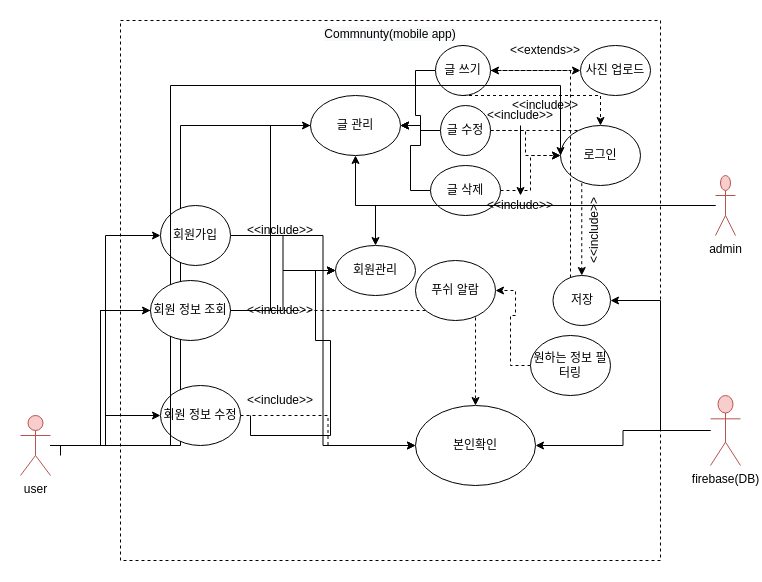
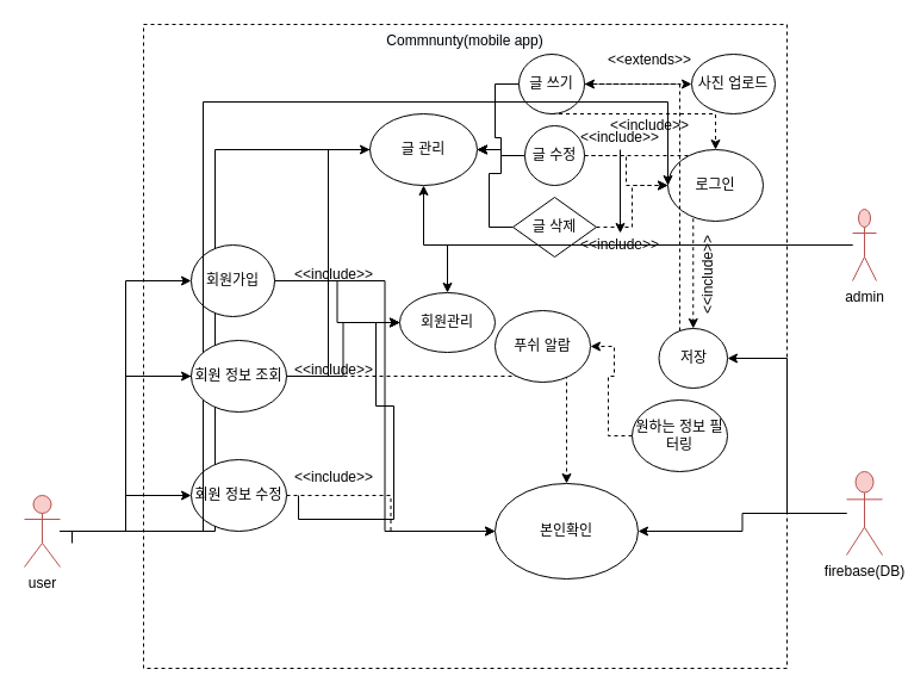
  <mxCell id="0" />
  <mxCell id="1" parent="0" />
  <mxCell id="2" value="&lt;span style=&quot;caret-color: rgb(0, 0, 0); color: rgb(0, 0, 0); font-family: Helvetica; font-size: 12px; font-style: normal; font-variant-caps: normal; font-weight: 400; letter-spacing: normal; text-indent: 0px; text-transform: none; word-spacing: 0px; -webkit-text-stroke-width: 0px; background-color: rgb(248, 249, 250); text-decoration: none; float: none; display: inline !important;&quot;&gt;Commnunty(mobile app)&lt;/span&gt;" style="whiteSpace=wrap;html=1;aspect=fixed;shadow=0;align=center;horizontal=1;verticalAlign=top;dashed=1;" parent="1" vertex="1"><mxGeometry x="120" y="20" width="540" height="540" as="geometry" /></mxCell>
  <mxCell id="3" value="" style="edgeStyle=orthogonalEdgeStyle;rounded=0;orthogonalLoop=1;jettySize=auto;html=1;entryX=0;entryY=0.5;entryDx=0;entryDy=0;" parent="1" source="7" target="47" edge="1"><mxGeometry relative="1" as="geometry" /></mxCell>
  <mxCell id="4" style="edgeStyle=orthogonalEdgeStyle;rounded=0;orthogonalLoop=1;jettySize=auto;html=1;entryX=0;entryY=0.5;entryDx=0;entryDy=0;" parent="1" source="7" target="29" edge="1"><mxGeometry relative="1" as="geometry" /></mxCell>
  <mxCell id="5" style="edgeStyle=orthogonalEdgeStyle;rounded=0;orthogonalLoop=1;jettySize=auto;html=1;entryX=0;entryY=0.5;entryDx=0;entryDy=0;" parent="1" source="7" target="51" edge="1"><mxGeometry relative="1" as="geometry" /></mxCell>
  <mxCell id="6" style="edgeStyle=orthogonalEdgeStyle;rounded=0;orthogonalLoop=1;jettySize=auto;html=1;entryX=0;entryY=0.5;entryDx=0;entryDy=0;" parent="1" source="7" target="25" edge="1"><mxGeometry relative="1" as="geometry" /></mxCell>
  <mxCell id="7" value="user" style="shape=umlActor;verticalLabelPosition=bottom;verticalAlign=top;html=1;outlineConnect=0;fillColor=#f8cecc;strokeColor=#b85450;shadow=0;horizontal=1;align=center;" parent="1" vertex="1"><mxGeometry x="20" y="415" width="30" height="60" as="geometry" /></mxCell>
  <mxCell id="8" style="edgeStyle=orthogonalEdgeStyle;rounded=0;orthogonalLoop=1;jettySize=auto;html=1;exitX=1;exitY=0.5;exitDx=0;exitDy=0;dashed=1;" parent="1" source="51" target="9" edge="1"><mxGeometry relative="1" as="geometry" /></mxCell>
  <mxCell id="9" value="본인확인" style="ellipse;whiteSpace=wrap;html=1;shadow=0;" parent="1" vertex="1"><mxGeometry x="415" y="405" width="120" height="80" as="geometry" /></mxCell>
  <mxCell id="10" style="edgeStyle=orthogonalEdgeStyle;rounded=0;orthogonalLoop=1;jettySize=auto;html=1;exitX=1;exitY=0.5;exitDx=0;exitDy=0;dashed=1;" parent="1" source="13" target="34" edge="1"><mxGeometry relative="1" as="geometry" /></mxCell>
  <mxCell id="11" style="edgeStyle=orthogonalEdgeStyle;rounded=0;orthogonalLoop=1;jettySize=auto;html=1;dashed=1;" parent="1" source="13" target="26" edge="1"><mxGeometry relative="1" as="geometry"><Array as="points"><mxPoint x="600" y="95" /></Array></mxGeometry></mxCell>
  <mxCell id="12" style="edgeStyle=orthogonalEdgeStyle;rounded=0;orthogonalLoop=1;jettySize=auto;html=1;exitX=0;exitY=0.5;exitDx=0;exitDy=0;entryX=1;entryY=0.5;entryDx=0;entryDy=0;" edge="1" parent="1" source="13" target="47"><mxGeometry relative="1" as="geometry" /></mxCell>
  <mxCell id="13" value="글 쓰기" style="ellipse;whiteSpace=wrap;html=1;shadow=0;" parent="1" vertex="1"><mxGeometry x="435" y="45" width="55" height="50" as="geometry" /></mxCell>
  <mxCell id="14" style="edgeStyle=orthogonalEdgeStyle;rounded=0;orthogonalLoop=1;jettySize=auto;html=1;dashed=1;" parent="1" source="17" target="26" edge="1"><mxGeometry relative="1" as="geometry" /></mxCell>
  <mxCell id="15" style="edgeStyle=orthogonalEdgeStyle;rounded=0;orthogonalLoop=1;jettySize=auto;html=1;" edge="1" parent="1" source="17" target="47"><mxGeometry relative="1" as="geometry" /></mxCell>
  <mxCell id="16" style="edgeStyle=orthogonalEdgeStyle;rounded=0;orthogonalLoop=1;jettySize=auto;html=1;exitX=1;exitY=0.5;exitDx=0;exitDy=0;dashed=1;" edge="1" parent="1" source="17" target="45"><mxGeometry relative="1" as="geometry" /></mxCell>
  <mxCell id="17" value="글 수정" style="ellipse;whiteSpace=wrap;html=1;shadow=0;" parent="1" vertex="1"><mxGeometry x="440" y="105" width="50" height="50" as="geometry" /></mxCell>
  <mxCell id="18" style="edgeStyle=orthogonalEdgeStyle;rounded=0;orthogonalLoop=1;jettySize=auto;html=1;dashed=1;" parent="1" source="20" target="26" edge="1"><mxGeometry relative="1" as="geometry" /></mxCell>
  <mxCell id="19" style="edgeStyle=orthogonalEdgeStyle;rounded=0;orthogonalLoop=1;jettySize=auto;html=1;entryX=1;entryY=0.5;entryDx=0;entryDy=0;" edge="1" parent="1" source="20" target="47"><mxGeometry relative="1" as="geometry" /></mxCell>
- <mxCell id="20" value="글 삭제" style="ellipse;whiteSpace=wrap;html=1;shadow=0;" parent="1" vertex="1"><mxGeometry x="430" y="165" width="70" height="50" as="geometry" /></mxCell>
+ <mxCell id="20" value="글 삭제" style="rhombus;whiteSpace=wrap;html=1;shadow=0;" parent="1" vertex="1"><mxGeometry x="430" y="165" width="70" height="50" as="geometry" /></mxCell>
  <mxCell id="21" style="edgeStyle=orthogonalEdgeStyle;rounded=0;orthogonalLoop=1;jettySize=auto;html=1;" parent="1" source="23" target="9" edge="1"><mxGeometry relative="1" as="geometry" /></mxCell>
  <mxCell id="22" style="edgeStyle=orthogonalEdgeStyle;rounded=0;orthogonalLoop=1;jettySize=auto;html=1;entryX=1;entryY=0.5;entryDx=0;entryDy=0;" edge="1" parent="1" source="23" target="45"><mxGeometry relative="1" as="geometry" /></mxCell>
  <mxCell id="23" value="firebase(DB)&lt;br&gt;" style="shape=umlActor;verticalLabelPosition=bottom;verticalAlign=top;html=1;outlineConnect=0;fillColor=#f8cecc;strokeColor=#b85450;shadow=0;horizontal=1;align=center;" parent="1" vertex="1"><mxGeometry x="710" y="395" width="30" height="70" as="geometry" /></mxCell>
  <mxCell id="24" style="edgeStyle=orthogonalEdgeStyle;rounded=0;orthogonalLoop=1;jettySize=auto;html=1;exitX=1;exitY=0.5;exitDx=0;exitDy=0;dashed=1;" parent="1" source="25" target="9" edge="1"><mxGeometry relative="1" as="geometry" /></mxCell>
  <mxCell id="25" value="회원 정보 수정" style="ellipse;whiteSpace=wrap;html=1;shadow=0;" parent="1" vertex="1"><mxGeometry x="160" y="385" width="80" height="60" as="geometry" /></mxCell>
  <mxCell id="26" value="로그인&lt;span style=&quot;caret-color: rgba(0, 0, 0, 0); color: rgba(0, 0, 0, 0); font-family: monospace; font-size: 0px; text-align: start;&quot;&gt;%3CmxGraphModel%3E%3Croot%3E%3CmxCell%20id%3D%220%22%2F%3E%3CmxCell%20id%3D%221%22%20parent%3D%220%22%2F%3E%3CmxCell%20id%3D%222%22%20value%3D%22%ED%9A%8C%EC%9B%90%20%EC%A0%95%EB%B3%B4%20%EC%A1%B0%ED%9A%8C%22%20style%3D%22ellipse%3BwhiteSpace%3Dwrap%3Bhtml%3D1%3Bshadow%3D0%3B%22%20vertex%3D%221%22%20parent%3D%221%22%3E%3CmxGeometry%20x%3D%22180%22%20y%3D%22320%22%20width%3D%2280%22%20height%3D%2260%22%20as%3D%22geometry%22%2F%3E%3C%2FmxCell%3E%3C%2Froot%3E%3C%2FmxGraphModel%3E&lt;/span&gt;&lt;span style=&quot;caret-color: rgba(0, 0, 0, 0); color: rgba(0, 0, 0, 0); font-family: monospace; font-size: 0px; text-align: start;&quot;&gt;%3CmxGraphModel%3E%3Croot%3E%3CmxCell%20id%3D%220%22%2F%3E%3CmxCell%20id%3D%221%22%20parent%3D%220%22%2F%3E%3CmxCell%20id%3D%222%22%20value%3D%22%ED%9A%8C%EC%9B%90%20%EC%A0%95%EB%B3%B4%20%EC%A1%B0%ED%9A%8C%22%20style%3D%22ellipse%3BwhiteSpace%3Dwrap%3Bhtml%3D1%3Bshadow%3D0%3B%22%20vertex%3D%221%22%20parent%3D%221%22%3E%3CmxGeometry%20x%3D%22180%22%20y%3D%22320%22%20width%3D%2280%22%20height%3D%2260%22%20as%3D%22geometry%22%2F%3E%3C%2FmxCell%3E%3C%2Froot%3E%3C%2FmxGraphModel%3E&lt;/span&gt;" style="ellipse;whiteSpace=wrap;html=1;shadow=0;" parent="1" vertex="1"><mxGeometry x="560" y="125" width="80" height="60" as="geometry" /></mxCell>
  <mxCell id="27" style="edgeStyle=orthogonalEdgeStyle;rounded=0;orthogonalLoop=1;jettySize=auto;html=1;exitX=1;exitY=0.5;exitDx=0;exitDy=0;entryX=0;entryY=0.5;entryDx=0;entryDy=0;dashed=0;" parent="1" source="29" target="9" edge="1"><mxGeometry relative="1" as="geometry" /></mxCell>
  <mxCell id="28" style="edgeStyle=orthogonalEdgeStyle;rounded=0;orthogonalLoop=1;jettySize=auto;html=1;" edge="1" parent="1" source="29" target="49"><mxGeometry relative="1" as="geometry" /></mxCell>
  <mxCell id="29" value="회원가입" style="ellipse;whiteSpace=wrap;html=1;shadow=0;" parent="1" vertex="1"><mxGeometry x="160" y="205" width="70" height="60" as="geometry" /></mxCell>
  <mxCell id="30" style="edgeStyle=orthogonalEdgeStyle;rounded=0;orthogonalLoop=1;jettySize=auto;html=1;entryX=1;entryY=0.5;entryDx=0;entryDy=0;dashed=1;" edge="1" parent="1" source="31" target="32"><mxGeometry relative="1" as="geometry" /></mxCell>
  <mxCell id="31" value="원하는 정보 필터링&lt;span style=&quot;caret-color: rgba(0, 0, 0, 0); color: rgba(0, 0, 0, 0); font-family: monospace; font-size: 0px; text-align: start;&quot;&gt;%3CmxGraphModel%3E%3Croot%3E%3CmxCell%20id%3D%220%22%2F%3E%3CmxCell%20id%3D%221%22%20parent%3D%220%22%2F%3E%3CmxCell%20id%3D%222%22%20value%3D%22%ED%9A%8C%EC%9B%90%20%EC%A0%95%EB%B3%B4%20%EC%A1%B0%ED%9A%8C%22%20style%3D%22ellipse%3BwhiteSpace%3Dwrap%3Bhtml%3D1%3Bshadow%3D0%3B%22%20vertex%3D%221%22%20parent%3D%221%22%3E%3CmxGeometry%20x%3D%22180%22%20y%3D%22320%22%20width%3D%2280%22%20height%3D%2260%22%20as%3D%22geometry%22%2F%3E%3C%2FmxCell%3E%3C%2Froot%3E%3C%2FmxGraphModel%3E&lt;/span&gt;&lt;span style=&quot;caret-color: rgba(0, 0, 0, 0); color: rgba(0, 0, 0, 0); font-family: monospace; font-size: 0px; text-align: start;&quot;&gt;%3CmxGraphModel%3E%3Croot%3E%3CmxCell%20id%3D%220%22%2F%3E%3CmxCell%20id%3D%221%22%20parent%3D%220%22%2F%3E%3CmxCell%20id%3D%222%22%20value%3D%22%ED%9A%8C%EC%9B%90%20%EC%A0%95%EB%B3%B4%20%EC%A1%B0%ED%9A%8C%22%20style%3D%22ellipse%3BwhiteSpace%3Dwrap%3Bhtml%3D1%3Bshadow%3D0%3B%22%20vertex%3D%221%22%20parent%3D%221%22%3E%3CmxGeometry%20x%3D%22180%22%20y%3D%22320%22%20width%3D%2280%22%20height%3D%2260%22%20as%3D%22geometry%22%2F%3E%3C%2FmxCell%3E%3C%2Froot%3E%3C%2FmxGraphModel%3E&lt;/span&gt;" style="ellipse;whiteSpace=wrap;html=1;shadow=0;" parent="1" vertex="1"><mxGeometry x="530" y="335" width="80" height="60" as="geometry" /></mxCell>
  <mxCell id="32" value="푸쉬 알람" style="ellipse;whiteSpace=wrap;html=1;shadow=0;" parent="1" vertex="1"><mxGeometry x="415" y="260" width="80" height="60" as="geometry" /></mxCell>
  <mxCell id="33" value="" style="edgeStyle=orthogonalEdgeStyle;rounded=0;orthogonalLoop=1;jettySize=auto;html=1;entryX=0;entryY=0.5;entryDx=0;entryDy=0;" parent="1" target="26" edge="1"><mxGeometry relative="1" as="geometry"><mxPoint x="60" y="455" as="sourcePoint" /><mxPoint x="170" y="465" as="targetPoint" /><Array as="points"><mxPoint x="60" y="445" /><mxPoint x="170" y="445" /><mxPoint x="170" y="85" /></Array></mxGeometry></mxCell>
  <mxCell id="34" value="사진 업로드" style="ellipse;whiteSpace=wrap;html=1;shadow=0;" parent="1" vertex="1"><mxGeometry x="580" y="45" width="70" height="50" as="geometry" /></mxCell>
  <mxCell id="35" value="&amp;lt;&amp;lt;extends&amp;gt;&amp;gt;" style="text;html=1;strokeColor=none;fillColor=none;align=center;verticalAlign=middle;whiteSpace=wrap;rounded=0;shadow=0;dashed=1;" parent="1" vertex="1"><mxGeometry x="510" y="35" width="70" height="30" as="geometry" /></mxCell>
  <mxCell id="36" value="&amp;lt;&amp;lt;include&amp;gt;&amp;gt;" style="text;html=1;strokeColor=none;fillColor=none;align=center;verticalAlign=middle;whiteSpace=wrap;rounded=0;shadow=0;dashed=1;" parent="1" vertex="1"><mxGeometry x="530" y="95" width="30" height="20" as="geometry" /></mxCell>
  <mxCell id="37" value="" style="edgeStyle=orthogonalEdgeStyle;rounded=0;orthogonalLoop=1;jettySize=auto;html=1;" edge="1" parent="1" source="38" target="39"><mxGeometry relative="1" as="geometry" /></mxCell>
  <mxCell id="38" value="&amp;lt;&amp;lt;include&amp;gt;&amp;gt;" style="text;html=1;strokeColor=none;fillColor=none;align=center;verticalAlign=middle;whiteSpace=wrap;rounded=0;shadow=0;dashed=1;" parent="1" vertex="1"><mxGeometry x="505" y="105" width="30" height="20" as="geometry" /></mxCell>
  <mxCell id="39" value="&amp;lt;&amp;lt;include&amp;gt;&amp;gt;" style="text;html=1;strokeColor=none;fillColor=none;align=center;verticalAlign=middle;whiteSpace=wrap;rounded=0;shadow=0;dashed=1;" parent="1" vertex="1"><mxGeometry x="505" y="195" width="30" height="20" as="geometry" /></mxCell>
  <mxCell id="40" value="&amp;lt;&amp;lt;include&amp;gt;&amp;gt;" style="text;html=1;strokeColor=none;fillColor=none;align=center;verticalAlign=middle;whiteSpace=wrap;rounded=0;shadow=0;dashed=1;" parent="1" vertex="1"><mxGeometry x="250" y="215" width="60" height="30" as="geometry" /></mxCell>
  <mxCell id="41" value="&amp;lt;&amp;lt;include&amp;gt;&amp;gt;" style="text;html=1;strokeColor=none;fillColor=none;align=center;verticalAlign=middle;whiteSpace=wrap;rounded=0;shadow=0;dashed=1;" parent="1" vertex="1"><mxGeometry x="250" y="295" width="60" height="30" as="geometry" /></mxCell>
  <mxCell id="42" style="edgeStyle=orthogonalEdgeStyle;rounded=0;orthogonalLoop=1;jettySize=auto;html=1;exitX=0;exitY=1;exitDx=0;exitDy=0;entryX=0;entryY=0.5;entryDx=0;entryDy=0;" edge="1" parent="1" source="43" target="49"><mxGeometry relative="1" as="geometry" /></mxCell>
  <mxCell id="43" value="&amp;lt;&amp;lt;include&amp;gt;&amp;gt;" style="text;html=1;strokeColor=none;fillColor=none;align=center;verticalAlign=middle;whiteSpace=wrap;rounded=0;shadow=0;dashed=1;" parent="1" vertex="1"><mxGeometry x="250" y="385" width="60" height="30" as="geometry" /></mxCell>
  <mxCell id="44" style="edgeStyle=orthogonalEdgeStyle;rounded=0;orthogonalLoop=1;jettySize=auto;html=1;entryX=1;entryY=0.5;entryDx=0;entryDy=0;dashed=1;" edge="1" parent="1" source="45" target="13"><mxGeometry relative="1" as="geometry"><Array as="points"><mxPoint x="570" y="70" /></Array></mxGeometry></mxCell>
  <mxCell id="45" value="저장" style="ellipse;whiteSpace=wrap;html=1;shadow=0;" vertex="1" parent="1"><mxGeometry x="552.5" y="275" width="57.5" height="50" as="geometry" /></mxCell>
  <mxCell id="46" value="&amp;lt;&amp;lt;include&amp;gt;&amp;gt;" style="text;html=1;strokeColor=none;fillColor=none;align=center;verticalAlign=top;whiteSpace=wrap;rounded=0;horizontal=0;" vertex="1" parent="1"><mxGeometry x="580" y="215" width="60" height="30" as="geometry" /></mxCell>
  <mxCell id="47" value="글 관리" style="ellipse;whiteSpace=wrap;html=1;" vertex="1" parent="1"><mxGeometry x="310" y="95" width="90" height="60" as="geometry" /></mxCell>
  <mxCell id="48" value="" style="edgeStyle=orthogonalEdgeStyle;rounded=0;orthogonalLoop=1;jettySize=auto;html=1;entryX=0;entryY=0.5;entryDx=0;entryDy=0;endArrow=none;startArrow=none;" edge="1" parent="1" source="51" target="47"><mxGeometry relative="1" as="geometry"><mxPoint x="50" y="445" as="sourcePoint" /><mxPoint x="430" y="130" as="targetPoint" /></mxGeometry></mxCell>
  <mxCell id="49" value="회원관리" style="ellipse;whiteSpace=wrap;html=1;" vertex="1" parent="1"><mxGeometry x="335" y="245" width="80" height="50" as="geometry" /></mxCell>
  <mxCell id="50" style="edgeStyle=orthogonalEdgeStyle;rounded=0;orthogonalLoop=1;jettySize=auto;html=1;exitX=1;exitY=0.5;exitDx=0;exitDy=0;" edge="1" parent="1" source="51" target="49"><mxGeometry relative="1" as="geometry" /></mxCell>
- <mxCell id="51" value="회원 정보 조회" style="ellipse;whiteSpace=wrap;html=1;shadow=0;" parent="1" vertex="1"><mxGeometry x="150" y="280" width="80" height="60" as="geometry" /></mxCell>
+ <mxCell id="51" value="회원 정보 조회" style="ellipse;whiteSpace=wrap;html=1;shadow=0;" parent="1" vertex="1"><mxGeometry x="160" y="285" width="80" height="60" as="geometry" /></mxCell>
  <mxCell id="52" value="" style="edgeStyle=orthogonalEdgeStyle;rounded=0;orthogonalLoop=1;jettySize=auto;html=1;entryX=0;entryY=0.5;entryDx=0;entryDy=0;endArrow=none;" edge="1" parent="1" source="7" target="51"><mxGeometry relative="1" as="geometry"><mxPoint x="50" y="445" as="sourcePoint" /><mxPoint x="310" y="125" as="targetPoint" /></mxGeometry></mxCell>
  <mxCell id="53" style="edgeStyle=orthogonalEdgeStyle;rounded=0;orthogonalLoop=1;jettySize=auto;html=1;" edge="1" parent="1" source="55" target="49"><mxGeometry relative="1" as="geometry" /></mxCell>
  <mxCell id="54" style="edgeStyle=orthogonalEdgeStyle;rounded=0;orthogonalLoop=1;jettySize=auto;html=1;" edge="1" parent="1" source="55" target="47"><mxGeometry relative="1" as="geometry" /></mxCell>
  <mxCell id="55" value="admin&lt;br&gt;" style="shape=umlActor;verticalLabelPosition=bottom;verticalAlign=top;html=1;outlineConnect=0;fillColor=#f8cecc;strokeColor=#b85450;shadow=0;horizontal=1;align=center;" vertex="1" parent="1"><mxGeometry x="715" y="175" width="20" height="60" as="geometry" /></mxCell>
